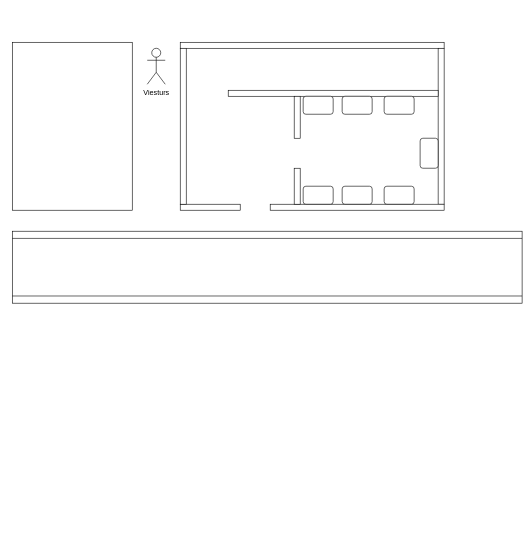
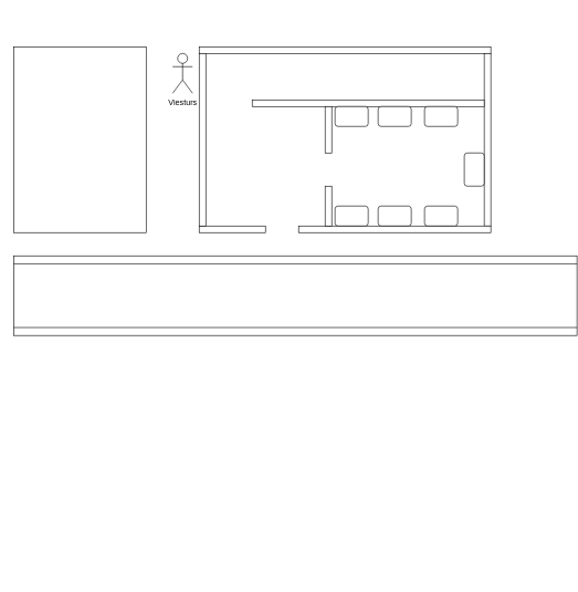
  <mxCell id="0" />
  <mxCell id="1" parent="0" />
  <mxCell id="2" value="" style="rounded=0;whiteSpace=wrap;html=1;" vertex="1" parent="1"><mxGeometry x="300" y="70" width="440" height="10" as="geometry" /></mxCell>
  <mxCell id="3" value="" style="rounded=0;whiteSpace=wrap;html=1;" vertex="1" parent="1"><mxGeometry x="300" y="340" width="100" height="10" as="geometry" /></mxCell>
  <mxCell id="4" value="" style="rounded=0;whiteSpace=wrap;html=1;" vertex="1" parent="1"><mxGeometry x="300" y="80" width="10" height="260" as="geometry" /></mxCell>
  <mxCell id="5" value="" style="rounded=0;whiteSpace=wrap;html=1;" vertex="1" parent="1"><mxGeometry x="730" y="80" width="10" height="260" as="geometry" /></mxCell>
  <mxCell id="6" value="" style="rounded=0;whiteSpace=wrap;html=1;" vertex="1" parent="1"><mxGeometry x="380" y="150" width="350" height="10" as="geometry" /></mxCell>
  <mxCell id="7" value="" style="rounded=0;whiteSpace=wrap;html=1;" vertex="1" parent="1"><mxGeometry x="450" y="340" width="290" height="10" as="geometry" /></mxCell>
  <mxCell id="8" value="" style="rounded=0;whiteSpace=wrap;html=1;" vertex="1" parent="1"><mxGeometry y="70" width="200" height="280" as="geometry" x="20" /></mxCell>
  <mxCell id="9" value="" style="shape=process;whiteSpace=wrap;html=1;backgroundOutline=1;rotation=90;" vertex="1" parent="1"><mxGeometry x="385" y="20" width="120" height="850" as="geometry" /></mxCell>
  <mxCell id="10" value="" style="rounded=1;whiteSpace=wrap;html=1;rotation=-180;" vertex="1" parent="1"><mxGeometry x="505" y="160" width="50" height="30" as="geometry" /></mxCell>
  <mxCell id="11" value="" style="rounded=0;whiteSpace=wrap;html=1;" vertex="1" parent="1"><mxGeometry x="490" y="280" width="10" height="60" as="geometry" /></mxCell>
  <mxCell id="12" value="" style="rounded=0;whiteSpace=wrap;html=1;" vertex="1" parent="1"><mxGeometry x="490" y="160" width="10" height="70" as="geometry" /></mxCell>
  <mxCell id="13" value="" style="rounded=1;whiteSpace=wrap;html=1;rotation=-180;" vertex="1" parent="1"><mxGeometry x="505" y="310" width="50" height="30" as="geometry" /></mxCell>
  <mxCell id="14" value="" style="rounded=1;whiteSpace=wrap;html=1;rotation=-180;" vertex="1" parent="1"><mxGeometry x="570" y="310" width="50" height="30" as="geometry" /></mxCell>
  <mxCell id="15" value="" style="rounded=1;whiteSpace=wrap;html=1;rotation=-180;" vertex="1" parent="1"><mxGeometry x="640" y="310" width="50" height="30" as="geometry" /></mxCell>
  <mxCell id="16" value="" style="rounded=1;whiteSpace=wrap;html=1;rotation=-180;" vertex="1" parent="1"><mxGeometry x="570" y="160" width="50" height="30" as="geometry" /></mxCell>
  <mxCell id="17" value="" style="rounded=1;whiteSpace=wrap;html=1;rotation=-180;" vertex="1" parent="1"><mxGeometry x="640" y="160" width="50" height="30" as="geometry" /></mxCell>
  <mxCell id="18" value="" style="rounded=1;whiteSpace=wrap;html=1;rotation=-90;" vertex="1" parent="1"><mxGeometry x="690" y="240" width="50" height="30" as="geometry" /></mxCell>
- <mxCell id="19" value="Viesturs" style="shape=umlActor;verticalLabelPosition=bottom;verticalAlign=top;html=1;outlineConnect=0;" vertex="1" parent="1"><mxGeometry x="245" y="80" width="30" height="60" as="geometry" /></mxCell>
+ <mxCell id="19" value="Viesturs" style="shape=umlActor;verticalLabelPosition=bottom;verticalAlign=top;html=1;outlineConnect=0;" vertex="1" parent="1"><mxGeometry x="260" y="80" width="30" height="60" as="geometry" /></mxCell>
